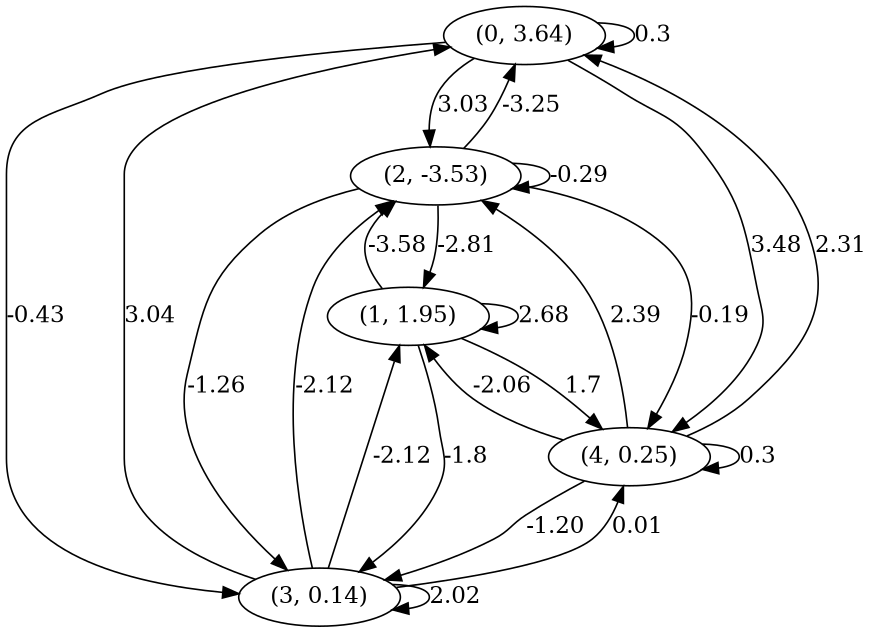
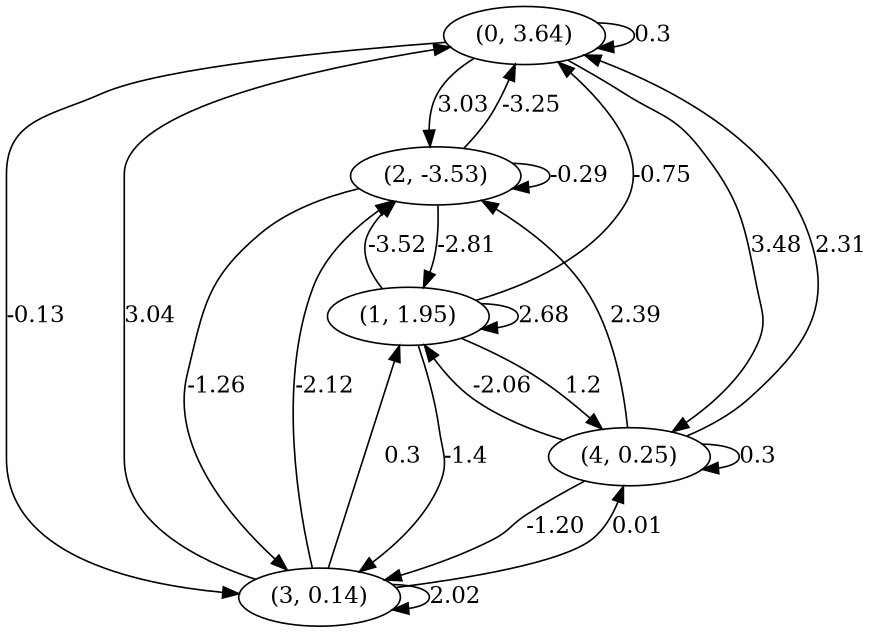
  digraph {
    n1 [label="(0, 3.64)"]
    n2 [label="(2, -3.53)"]
    n3 [label="(3, 0.14)"]
    n4 [label="(4, 0.25)"]
    n5 [label="(1, 1.95)"]
    n1 -> n1 [label=0.3]
    n1 -> n2 [label=3.03]
-   n1 -> n3 [label=-0.43]
+   n1 -> n3 [label=-0.13]
    n1 -> n4 [label=3.48]
    n2 -> n1 [label=-3.25]
    n2 -> n2 [label=-0.29]
    n2 -> n3 [label=-1.26]
-   n2 -> n4 [label=-0.19]
    n2 -> n5 [label=-2.81]
    n3 -> n1 [label=3.04]
    n3 -> n2 [label=-2.12]
    n3 -> n3 [label=2.02]
    n3 -> n4 [label=0.01]
-   n3 -> n5 [label=-2.12]
+   n3 -> n5 [label=0.3]
    n4 -> n1 [label=2.31]
    n4 -> n2 [label=2.39]
    n4 -> n3 [label=-1.20]
    n4 -> n4 [label=0.3]
    n4 -> n5 [label=-2.06]
-   n5 -> n2 [label=-3.58]
-   n5 -> n3 [label=-1.8]
-   n5 -> n4 [label=1.7]
+   n5 -> n1 [label=-0.75]
+   n5 -> n2 [label=-3.52]
+   n5 -> n3 [label=-1.4]
+   n5 -> n4 [label=1.2]
    n5 -> n5 [label=2.68]
  }
